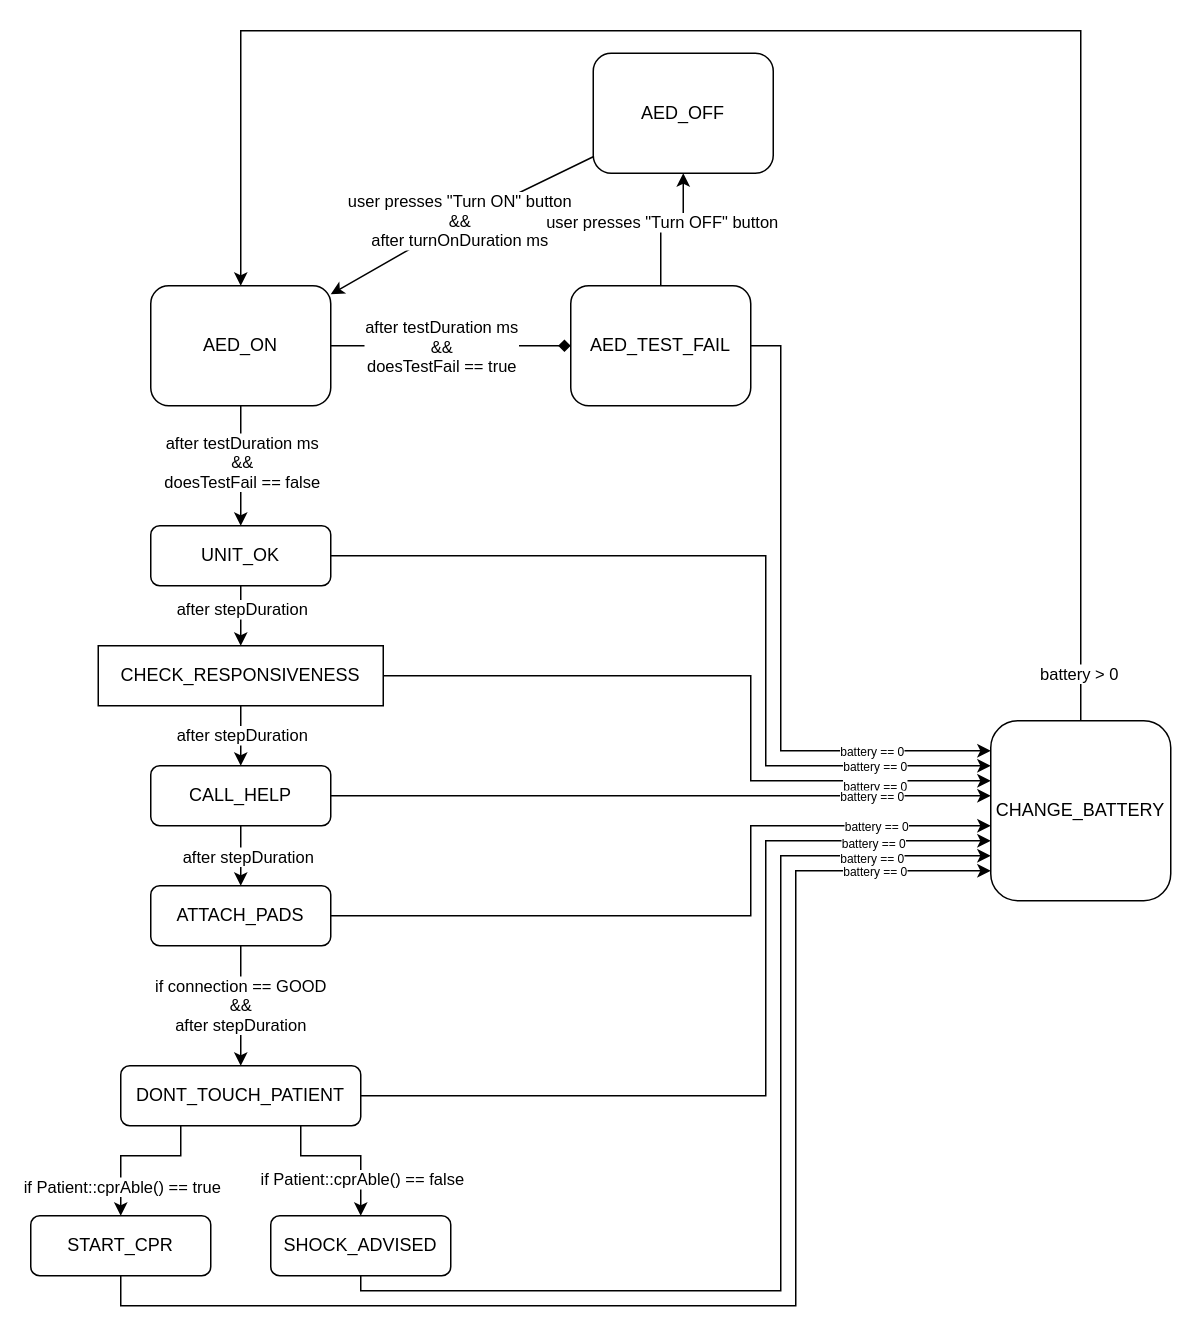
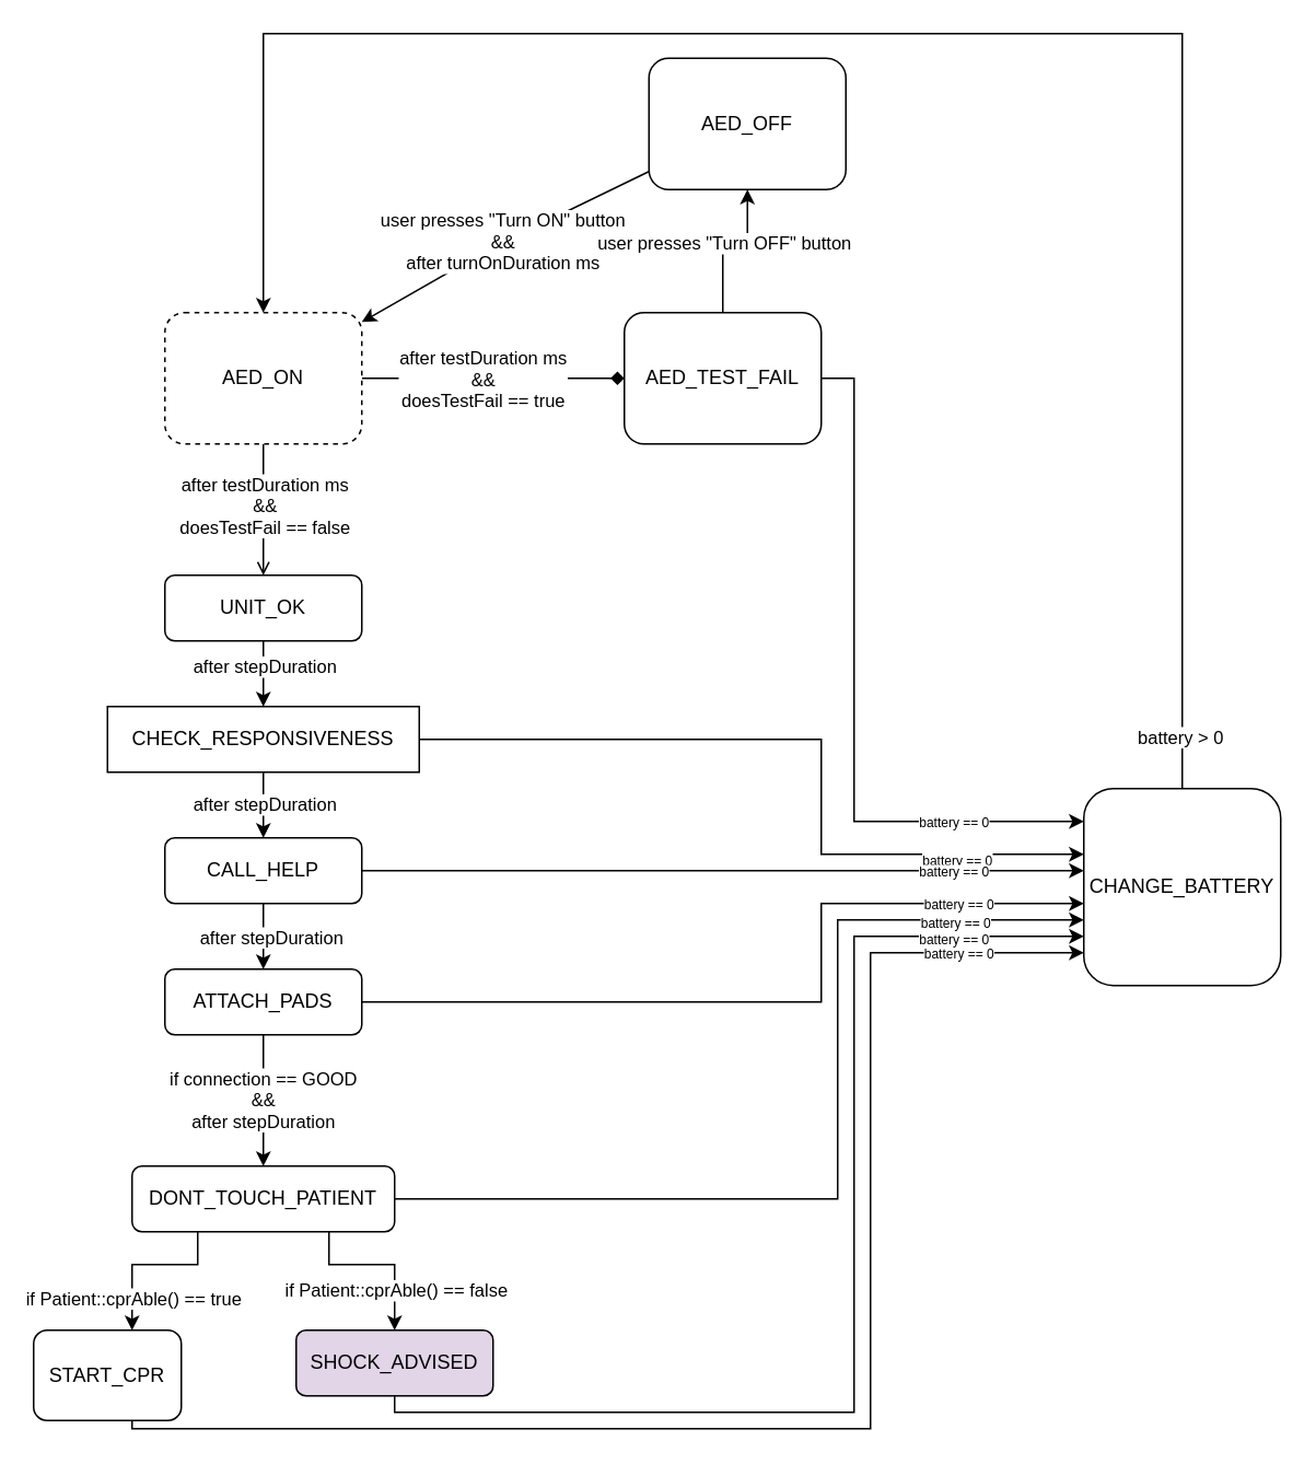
  <mxCell id="0" />
  <mxCell id="1" parent="0" />
  <mxCell id="2" value="user presses &quot;Turn ON&quot; button&lt;br&gt;&amp;amp;&amp;amp;&lt;br&gt;after turnOnDuration ms" style="rounded=0;orthogonalLoop=1;jettySize=auto;html=1;" parent="1" source="3" target="8" edge="1"><mxGeometry relative="1" as="geometry"><mxPoint as="offset" /><Array as="points"><mxPoint x="300" y="150" /></Array></mxGeometry></mxCell>
  <mxCell id="3" value="AED_OFF" style="rounded=1;whiteSpace=wrap;html=1;" parent="1" vertex="1"><mxGeometry x="395" y="35" width="120" height="80" as="geometry" /></mxCell>
- <mxCell id="4" value="" style="rounded=0;orthogonalLoop=1;jettySize=auto;html=1;" parent="1" source="8" target="13" edge="1"><mxGeometry relative="1" as="geometry" /></mxCell>
+ <mxCell id="4" value="" style="rounded=0;orthogonalLoop=1;jettySize=auto;html=1;endArrow=open;" parent="1" source="8" target="13" edge="1"><mxGeometry relative="1" as="geometry" /></mxCell>
  <mxCell id="5" value="after testDuration ms&lt;br&gt;&amp;amp;&amp;amp;&lt;br&gt;doesTestFail == false" style="edgeLabel;html=1;align=center;verticalAlign=middle;resizable=0;points=[];" parent="4" vertex="1" connectable="0"><mxGeometry x="-0.28" y="1" relative="1" as="geometry"><mxPoint x="-1" y="8" as="offset" /></mxGeometry></mxCell>
  <mxCell id="6" style="edgeStyle=orthogonalEdgeStyle;rounded=0;orthogonalLoop=1;jettySize=auto;html=1;endArrow=diamond;" edge="1" parent="1" source="8" target="42"><mxGeometry relative="1" as="geometry"><Array as="points"><mxPoint x="320" y="230" /><mxPoint x="320" y="230" /></Array></mxGeometry></mxCell>
  <mxCell id="7" value="after testDuration&amp;nbsp;ms&lt;br&gt;&amp;amp;&amp;amp;&lt;br&gt;doesTestFail == true" style="edgeLabel;html=1;align=center;verticalAlign=middle;resizable=0;points=[];" vertex="1" connectable="0" parent="6"><mxGeometry x="0.671" y="1" relative="1" as="geometry"><mxPoint x="-61" y="1" as="offset" /></mxGeometry></mxCell>
- <mxCell id="8" value="AED_ON" style="rounded=1;whiteSpace=wrap;html=1;" parent="1" vertex="1"><mxGeometry x="100" y="190" width="120" height="80" as="geometry" /></mxCell>
+ <mxCell id="8" value="AED_ON" style="rounded=1;whiteSpace=wrap;html=1;dashed=1;" parent="1" vertex="1"><mxGeometry x="100" y="190" width="120" height="80" as="geometry" /></mxCell>
  <mxCell id="9" style="edgeStyle=orthogonalEdgeStyle;rounded=0;orthogonalLoop=1;jettySize=auto;html=1;" parent="1" source="13" target="18" edge="1"><mxGeometry relative="1" as="geometry" /></mxCell>
  <mxCell id="10" value="after stepDuration" style="edgeLabel;html=1;align=center;verticalAlign=middle;resizable=0;points=[];" vertex="1" connectable="0" parent="9"><mxGeometry x="-0.275" relative="1" as="geometry"><mxPoint as="offset" /></mxGeometry></mxCell>
- <mxCell id="11" style="edgeStyle=orthogonalEdgeStyle;rounded=0;orthogonalLoop=1;jettySize=auto;html=1;" edge="1" parent="1" source="13" target="48"><mxGeometry relative="1" as="geometry"><Array as="points"><mxPoint x="510" y="370" /><mxPoint x="510" y="510" /></Array></mxGeometry></mxCell>
- <mxCell id="12" value="battery == 0" style="edgeLabel;html=1;align=center;verticalAlign=middle;resizable=0;points=[];fontSize=8;" vertex="1" connectable="0" parent="11"><mxGeometry x="0.637" y="1" relative="1" as="geometry"><mxPoint x="27" y="1" as="offset" /></mxGeometry></mxCell>
  <mxCell id="13" value="UNIT_OK" style="rounded=1;whiteSpace=wrap;html=1;" parent="1" vertex="1"><mxGeometry x="100" y="350" width="120" height="40" as="geometry" /></mxCell>
  <mxCell id="14" value="" style="edgeStyle=orthogonalEdgeStyle;rounded=0;orthogonalLoop=1;jettySize=auto;html=1;" parent="1" source="18" target="23" edge="1"><mxGeometry relative="1" as="geometry" /></mxCell>
  <mxCell id="15" value="after stepDuration" style="edgeLabel;html=1;align=center;verticalAlign=middle;resizable=0;points=[];" parent="14" vertex="1" connectable="0"><mxGeometry x="-0.075" relative="1" as="geometry"><mxPoint as="offset" /></mxGeometry></mxCell>
  <mxCell id="16" style="edgeStyle=orthogonalEdgeStyle;rounded=0;orthogonalLoop=1;jettySize=auto;html=1;" edge="1" parent="1" source="18" target="48"><mxGeometry relative="1" as="geometry"><Array as="points"><mxPoint x="500" y="450" /><mxPoint x="500" y="520" /></Array></mxGeometry></mxCell>
  <mxCell id="17" value="battery == 0" style="edgeLabel;html=1;align=center;verticalAlign=middle;resizable=0;points=[];fontSize=8;" vertex="1" connectable="0" parent="16"><mxGeometry x="0.558" y="-1" relative="1" as="geometry"><mxPoint x="27" y="2" as="offset" /></mxGeometry></mxCell>
  <mxCell id="18" value="CHECK_RESPONSIVENESS" style="whiteSpace=wrap;html=1;rounded=0;" parent="1" vertex="1"><mxGeometry x="65" y="430" width="190" height="40" as="geometry" /></mxCell>
  <mxCell id="19" value="" style="edgeStyle=orthogonalEdgeStyle;rounded=0;orthogonalLoop=1;jettySize=auto;html=1;" parent="1" source="23" target="27" edge="1"><mxGeometry relative="1" as="geometry" /></mxCell>
  <mxCell id="20" value="after stepDuration" style="edgeLabel;html=1;align=center;verticalAlign=middle;resizable=0;points=[];" parent="19" vertex="1" connectable="0"><mxGeometry y="4" relative="1" as="geometry"><mxPoint as="offset" /></mxGeometry></mxCell>
  <mxCell id="21" style="edgeStyle=orthogonalEdgeStyle;rounded=0;orthogonalLoop=1;jettySize=auto;html=1;" edge="1" parent="1" source="23" target="48"><mxGeometry relative="1" as="geometry"><Array as="points"><mxPoint x="620" y="530" /><mxPoint x="620" y="530" /></Array></mxGeometry></mxCell>
  <mxCell id="22" value="battery == 0" style="edgeLabel;html=1;align=center;verticalAlign=middle;resizable=0;points=[];fontSize=8;" vertex="1" connectable="0" parent="21"><mxGeometry x="0.535" relative="1" as="geometry"><mxPoint x="22" as="offset" /></mxGeometry></mxCell>
  <mxCell id="23" value="CALL_HELP" style="rounded=1;whiteSpace=wrap;html=1;" parent="1" vertex="1"><mxGeometry x="100" y="510" width="120" height="40" as="geometry" /></mxCell>
  <mxCell id="24" value="if connection == GOOD&lt;br&gt;&amp;amp;&amp;amp;&lt;br&gt;after stepDuration" style="edgeStyle=orthogonalEdgeStyle;rounded=0;orthogonalLoop=1;jettySize=auto;html=1;" parent="1" source="27" target="34" edge="1"><mxGeometry relative="1" as="geometry" /></mxCell>
  <mxCell id="25" style="edgeStyle=orthogonalEdgeStyle;rounded=0;orthogonalLoop=1;jettySize=auto;html=1;" edge="1" parent="1" source="27" target="48"><mxGeometry relative="1" as="geometry"><Array as="points"><mxPoint x="500" y="610" /><mxPoint x="500" y="550" /></Array></mxGeometry></mxCell>
  <mxCell id="26" value="battery == 0" style="edgeLabel;html=1;align=center;verticalAlign=middle;resizable=0;points=[];fontSize=8;" vertex="1" connectable="0" parent="25"><mxGeometry x="0.586" y="1" relative="1" as="geometry"><mxPoint x="27" y="1" as="offset" /></mxGeometry></mxCell>
  <mxCell id="27" value="ATTACH_PADS" style="rounded=1;whiteSpace=wrap;html=1;" parent="1" vertex="1"><mxGeometry x="100" y="590" width="120" height="40" as="geometry" /></mxCell>
  <mxCell id="28" value="" style="edgeStyle=orthogonalEdgeStyle;rounded=0;orthogonalLoop=1;jettySize=auto;html=1;" edge="1" parent="1" source="34" target="37"><mxGeometry relative="1" as="geometry"><Array as="points"><mxPoint x="120" y="770" /><mxPoint x="80" y="770" /></Array></mxGeometry></mxCell>
  <mxCell id="29" value="if Patient::cprAble() == true" style="edgeLabel;html=1;align=center;verticalAlign=middle;resizable=0;points=[];" vertex="1" connectable="0" parent="28"><mxGeometry x="-0.007" y="-1" relative="1" as="geometry"><mxPoint x="-10" y="21" as="offset" /></mxGeometry></mxCell>
  <mxCell id="30" style="edgeStyle=orthogonalEdgeStyle;rounded=0;orthogonalLoop=1;jettySize=auto;html=1;" edge="1" parent="1" source="34" target="45"><mxGeometry relative="1" as="geometry"><Array as="points"><mxPoint x="200" y="770" /><mxPoint x="240" y="770" /></Array></mxGeometry></mxCell>
  <mxCell id="31" value="if Patient::cprAble() == false" style="edgeLabel;html=1;align=center;verticalAlign=middle;resizable=0;points=[];" vertex="1" connectable="0" parent="30"><mxGeometry x="0.557" y="-1" relative="1" as="geometry"><mxPoint x="1" y="-3" as="offset" /></mxGeometry></mxCell>
  <mxCell id="32" style="edgeStyle=orthogonalEdgeStyle;rounded=0;orthogonalLoop=1;jettySize=auto;html=1;" edge="1" parent="1" source="34" target="48"><mxGeometry relative="1" as="geometry"><Array as="points"><mxPoint x="510" y="730" /><mxPoint x="510" y="560" /></Array></mxGeometry></mxCell>
  <mxCell id="33" value="battery == 0" style="edgeLabel;html=1;align=center;verticalAlign=middle;resizable=0;points=[];fontSize=8;" vertex="1" connectable="0" parent="32"><mxGeometry x="0.641" y="1" relative="1" as="geometry"><mxPoint x="27" y="2" as="offset" /></mxGeometry></mxCell>
  <mxCell id="34" value="DONT_TOUCH_PATIENT" style="rounded=1;whiteSpace=wrap;html=1;" parent="1" vertex="1"><mxGeometry x="80" y="710" width="160" height="40" as="geometry" /></mxCell>
  <mxCell id="35" style="edgeStyle=orthogonalEdgeStyle;rounded=0;orthogonalLoop=1;jettySize=auto;html=1;" edge="1" parent="1" source="37" target="48"><mxGeometry relative="1" as="geometry"><Array as="points"><mxPoint x="80" y="870" /><mxPoint x="530" y="870" /><mxPoint x="530" y="580" /></Array></mxGeometry></mxCell>
  <mxCell id="36" value="battery == 0" style="edgeLabel;html=1;align=center;verticalAlign=middle;resizable=0;points=[];fontSize=8;" vertex="1" connectable="0" parent="35"><mxGeometry x="0.763" y="2" relative="1" as="geometry"><mxPoint x="27" y="2" as="offset" /></mxGeometry></mxCell>
- <mxCell id="37" value="START_CPR" style="rounded=1;whiteSpace=wrap;html=1;" parent="1" vertex="1"><mxGeometry y="810" width="120" height="40" as="geometry" x="20" /></mxCell>
+ <mxCell id="37" value="START_CPR" style="rounded=1;whiteSpace=wrap;html=1;" parent="1" vertex="1"><mxGeometry x="20" y="810" width="90" height="55" as="geometry" /></mxCell>
  <mxCell id="38" style="edgeStyle=orthogonalEdgeStyle;rounded=0;orthogonalLoop=1;jettySize=auto;html=1;" edge="1" parent="1" source="42" target="3"><mxGeometry relative="1" as="geometry" /></mxCell>
  <mxCell id="39" value="user presses &quot;Turn OFF&quot; button" style="edgeLabel;html=1;align=center;verticalAlign=middle;resizable=0;points=[];" vertex="1" connectable="0" parent="38"><mxGeometry x="-0.447" y="3" relative="1" as="geometry"><mxPoint x="3" y="-18" as="offset" /></mxGeometry></mxCell>
  <mxCell id="40" style="edgeStyle=orthogonalEdgeStyle;rounded=0;orthogonalLoop=1;jettySize=auto;html=1;" edge="1" parent="1" source="42" target="48"><mxGeometry relative="1" as="geometry"><Array as="points"><mxPoint x="520" y="230" /><mxPoint x="520" y="500" /></Array></mxGeometry></mxCell>
  <mxCell id="41" value="battery == 0" style="edgeLabel;html=1;align=center;verticalAlign=middle;resizable=0;points=[];fontSize=8;" vertex="1" connectable="0" parent="40"><mxGeometry x="0.678" y="2" relative="1" as="geometry"><mxPoint x="-11" y="2" as="offset" /></mxGeometry></mxCell>
  <mxCell id="42" value="AED_TEST_FAIL" style="rounded=1;whiteSpace=wrap;html=1;" parent="1" vertex="1"><mxGeometry x="380" y="190" width="120" height="80" as="geometry" /></mxCell>
  <mxCell id="43" style="edgeStyle=orthogonalEdgeStyle;rounded=0;orthogonalLoop=1;jettySize=auto;html=1;" edge="1" parent="1" source="45" target="48"><mxGeometry relative="1" as="geometry"><Array as="points"><mxPoint x="240" y="860" /><mxPoint x="520" y="860" /><mxPoint x="520" y="570" /></Array></mxGeometry></mxCell>
  <mxCell id="44" value="battery == 0" style="edgeLabel;html=1;align=center;verticalAlign=middle;resizable=0;points=[];fontSize=8;" vertex="1" connectable="0" parent="43"><mxGeometry x="0.714" y="1" relative="1" as="geometry"><mxPoint x="23" y="2" as="offset" /></mxGeometry></mxCell>
- <mxCell id="45" value="SHOCK_ADVISED" style="rounded=1;whiteSpace=wrap;html=1;" vertex="1" parent="1"><mxGeometry x="180" y="810" width="120" height="40" as="geometry" /></mxCell>
+ <mxCell id="45" value="SHOCK_ADVISED" style="rounded=1;whiteSpace=wrap;html=1;fillColor=#e1d5e7;" vertex="1" parent="1"><mxGeometry x="180" y="810" width="120" height="40" as="geometry" /></mxCell>
  <mxCell id="46" style="edgeStyle=orthogonalEdgeStyle;rounded=0;orthogonalLoop=1;jettySize=auto;html=1;" edge="1" parent="1" source="48" target="8"><mxGeometry relative="1" as="geometry"><Array as="points"><mxPoint x="720" y="20" /><mxPoint x="160" y="20" /></Array></mxGeometry></mxCell>
  <mxCell id="47" value="battery &amp;gt; 0" style="edgeLabel;html=1;align=center;verticalAlign=middle;resizable=0;points=[];" vertex="1" connectable="0" parent="46"><mxGeometry x="-0.946" y="2" relative="1" as="geometry"><mxPoint as="offset" /></mxGeometry></mxCell>
  <mxCell id="48" value="CHANGE_BATTERY" style="rounded=1;whiteSpace=wrap;html=1;" vertex="1" parent="1"><mxGeometry x="660" y="480" width="120" height="120" as="geometry" /></mxCell>
